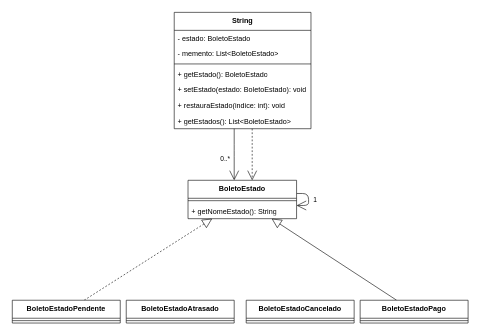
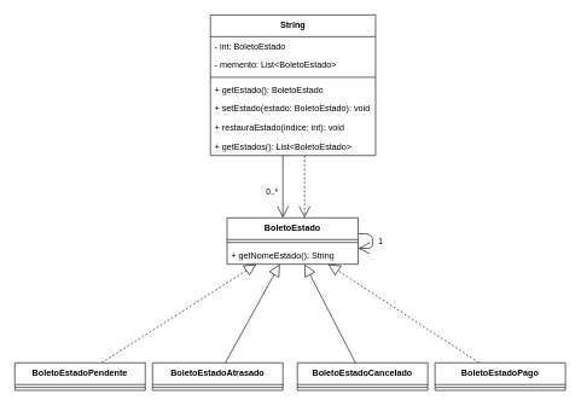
  <mxCell id="0" />
  <mxCell id="1" parent="0" />
  <mxCell id="2" style="edgeStyle=orthogonalEdgeStyle;jumpSize=6;html=1;endArrow=open;endFill=0;endSize=14;" parent="1" source="5" target="15" edge="1"><mxGeometry relative="1" as="geometry"><Array as="points"><mxPoint x="390" y="250" /><mxPoint x="390" y="250" /></Array></mxGeometry></mxCell>
  <mxCell id="3" value="0..*" style="edgeLabel;html=1;align=center;verticalAlign=middle;resizable=0;points=[];" parent="2" vertex="1" connectable="0"><mxGeometry x="-0.103" y="1" relative="1" as="geometry"><mxPoint x="-17" y="10" as="offset" /></mxGeometry></mxCell>
  <mxCell id="4" style="edgeStyle=orthogonalEdgeStyle;jumpSize=6;html=1;endArrow=open;endFill=0;endSize=14;dashed=1;" parent="1" source="5" target="15" edge="1"><mxGeometry relative="1" as="geometry"><Array as="points"><mxPoint x="420" y="250" /><mxPoint x="420" y="250" /></Array></mxGeometry></mxCell>
  <mxCell id="5" value="String" style="swimlane;fontStyle=1;align=center;verticalAlign=top;childLayout=stackLayout;horizontal=1;startSize=30;horizontalStack=0;resizeParent=1;resizeParentMax=0;resizeLast=0;collapsible=0;marginBottom=0;whiteSpace=wrap;html=1;" parent="1" vertex="1"><mxGeometry x="290" y="20" width="228" height="194" as="geometry" /></mxCell>
- <mxCell id="6" value="- estado: BoletoEstado" style="text;strokeColor=none;fillColor=none;align=left;verticalAlign=top;spacingLeft=4;spacingRight=4;overflow=hidden;rotatable=0;points=[[0,0.5],[1,0.5]];portConstraint=eastwest;whiteSpace=wrap;html=1;" parent="5" vertex="1"><mxGeometry y="30" width="228" height="26" as="geometry" /></mxCell>
+ <mxCell id="6" value="- int: BoletoEstado" style="text;strokeColor=none;fillColor=none;align=left;verticalAlign=top;spacingLeft=4;spacingRight=4;overflow=hidden;rotatable=0;points=[[0,0.5],[1,0.5]];portConstraint=eastwest;whiteSpace=wrap;html=1;" parent="5" vertex="1"><mxGeometry y="30" width="228" height="26" as="geometry" /></mxCell>
  <mxCell id="7" value="- memento: List&amp;lt;BoletoEstado&amp;gt;" style="text;strokeColor=none;fillColor=none;align=left;verticalAlign=top;spacingLeft=4;spacingRight=4;overflow=hidden;rotatable=0;points=[[0,0.5],[1,0.5]];portConstraint=eastwest;whiteSpace=wrap;html=1;" parent="5" vertex="1"><mxGeometry y="56" width="228" height="26" as="geometry" /></mxCell>
  <mxCell id="8" value="" style="line;strokeWidth=1;fillColor=none;align=left;verticalAlign=middle;spacingTop=-1;spacingLeft=3;spacingRight=3;rotatable=0;labelPosition=right;points=[];portConstraint=eastwest;strokeColor=inherit;" parent="5" vertex="1"><mxGeometry y="82" width="228" height="8" as="geometry" /></mxCell>
  <mxCell id="9" value="+ getEstado(): BoletoEstado" style="text;strokeColor=none;fillColor=none;align=left;verticalAlign=top;spacingLeft=4;spacingRight=4;overflow=hidden;rotatable=0;points=[[0,0.5],[1,0.5]];portConstraint=eastwest;whiteSpace=wrap;html=1;" parent="5" vertex="1"><mxGeometry y="90" width="228" height="26" as="geometry" /></mxCell>
  <mxCell id="10" value="+ setEstado(estado: BoletoEstado): void" style="text;strokeColor=none;fillColor=none;align=left;verticalAlign=top;spacingLeft=4;spacingRight=4;overflow=hidden;rotatable=0;points=[[0,0.5],[1,0.5]];portConstraint=eastwest;whiteSpace=wrap;html=1;" parent="5" vertex="1"><mxGeometry y="116" width="228" height="26" as="geometry" /></mxCell>
  <mxCell id="11" value="+ restauraEstado(indice: int): void" style="text;strokeColor=none;fillColor=none;align=left;verticalAlign=top;spacingLeft=4;spacingRight=4;overflow=hidden;rotatable=0;points=[[0,0.5],[1,0.5]];portConstraint=eastwest;whiteSpace=wrap;html=1;" parent="5" vertex="1"><mxGeometry y="142" width="228" height="26" as="geometry" /></mxCell>
  <mxCell id="12" value="+ getEstados(): List&amp;lt;BoletoEstado&amp;gt;" style="text;strokeColor=none;fillColor=none;align=left;verticalAlign=top;spacingLeft=4;spacingRight=4;overflow=hidden;rotatable=0;points=[[0,0.5],[1,0.5]];portConstraint=eastwest;whiteSpace=wrap;html=1;" parent="5" vertex="1"><mxGeometry y="168" width="228" height="26" as="geometry" /></mxCell>
  <mxCell id="13" style="edgeStyle=orthogonalEdgeStyle;jumpSize=6;html=1;endArrow=open;endFill=0;endSize=14;" parent="1" source="15" target="15" edge="1"><mxGeometry relative="1" as="geometry"><Array as="points"><mxPoint x="480" y="320" /></Array></mxGeometry></mxCell>
  <mxCell id="14" value="1" style="edgeLabel;html=1;align=center;verticalAlign=middle;resizable=0;points=[];" parent="13" vertex="1" connectable="0"><mxGeometry x="0.323" relative="1" as="geometry"><mxPoint x="10" y="-10" as="offset" /></mxGeometry></mxCell>
  <mxCell id="15" value="BoletoEstado" style="swimlane;fontStyle=1;align=center;verticalAlign=top;childLayout=stackLayout;horizontal=1;startSize=30;horizontalStack=0;resizeParent=1;resizeParentMax=0;resizeLast=0;collapsible=0;marginBottom=0;whiteSpace=wrap;html=1;" parent="1" vertex="1"><mxGeometry x="313" y="300" width="181" height="64" as="geometry" /></mxCell>
  <mxCell id="16" value="" style="line;strokeWidth=1;fillColor=none;align=left;verticalAlign=middle;spacingTop=-1;spacingLeft=3;spacingRight=3;rotatable=0;labelPosition=right;points=[];portConstraint=eastwest;strokeColor=inherit;" parent="15" vertex="1"><mxGeometry y="30" width="181" height="8" as="geometry" /></mxCell>
  <mxCell id="17" value="+ getNomeEstado(): String" style="text;strokeColor=none;fillColor=none;align=left;verticalAlign=top;spacingLeft=4;spacingRight=4;overflow=hidden;rotatable=0;points=[[0,0.5],[1,0.5]];portConstraint=eastwest;whiteSpace=wrap;html=1;" parent="15" vertex="1"><mxGeometry y="38" width="181" height="26" as="geometry" /></mxCell>
+ <mxCell id="18" style="edgeStyle=none;jumpSize=6;html=1;endArrow=block;endFill=0;endSize=14;" parent="1" source="19" target="15" edge="1"><mxGeometry relative="1" as="geometry" /></mxCell>
  <mxCell id="19" value="BoletoEstadoAtrasado" style="swimlane;fontStyle=1;align=center;verticalAlign=top;childLayout=stackLayout;horizontal=1;startSize=30;horizontalStack=0;resizeParent=1;resizeParentMax=0;resizeLast=0;collapsible=0;marginBottom=0;whiteSpace=wrap;html=1;" parent="1" vertex="1"><mxGeometry x="210" y="500" width="180" height="38" as="geometry" /></mxCell>
  <mxCell id="20" value="" style="line;strokeWidth=1;fillColor=none;align=left;verticalAlign=middle;spacingTop=-1;spacingLeft=3;spacingRight=3;rotatable=0;labelPosition=right;points=[];portConstraint=eastwest;strokeColor=inherit;" parent="19" vertex="1"><mxGeometry y="30" width="180" height="8" as="geometry" /></mxCell>
+ <mxCell id="21" style="edgeStyle=none;html=1;endArrow=block;endFill=0;jumpSize=6;endSize=14;" parent="1" source="22" target="15" edge="1"><mxGeometry relative="1" as="geometry" /></mxCell>
  <mxCell id="22" value="BoletoEstadoCancelado" style="swimlane;fontStyle=1;align=center;verticalAlign=top;childLayout=stackLayout;horizontal=1;startSize=30;horizontalStack=0;resizeParent=1;resizeParentMax=0;resizeLast=0;collapsible=0;marginBottom=0;whiteSpace=wrap;html=1;" parent="1" vertex="1"><mxGeometry x="410" y="500" width="180" height="38" as="geometry" /></mxCell>
  <mxCell id="23" value="" style="line;strokeWidth=1;fillColor=none;align=left;verticalAlign=middle;spacingTop=-1;spacingLeft=3;spacingRight=3;rotatable=0;labelPosition=right;points=[];portConstraint=eastwest;strokeColor=inherit;" parent="22" vertex="1"><mxGeometry y="30" width="180" height="8" as="geometry" /></mxCell>
- <mxCell id="24" style="edgeStyle=none;jumpSize=6;html=1;endArrow=block;endFill=0;endSize=14;" parent="1" source="25" target="15" edge="1"><mxGeometry relative="1" as="geometry" /></mxCell>
+ <mxCell id="24" style="edgeStyle=none;jumpSize=6;html=1;endArrow=block;endFill=0;endSize=14;dashed=1;" parent="1" source="25" target="15" edge="1"><mxGeometry relative="1" as="geometry" /></mxCell>
  <mxCell id="25" value="BoletoEstadoPago" style="swimlane;fontStyle=1;align=center;verticalAlign=top;childLayout=stackLayout;horizontal=1;startSize=30;horizontalStack=0;resizeParent=1;resizeParentMax=0;resizeLast=0;collapsible=0;marginBottom=0;whiteSpace=wrap;html=1;" parent="1" vertex="1"><mxGeometry x="600" y="500" width="180" height="38" as="geometry" /></mxCell>
  <mxCell id="26" value="" style="line;strokeWidth=1;fillColor=none;align=left;verticalAlign=middle;spacingTop=-1;spacingLeft=3;spacingRight=3;rotatable=0;labelPosition=right;points=[];portConstraint=eastwest;strokeColor=inherit;" parent="25" vertex="1"><mxGeometry y="30" width="180" height="8" as="geometry" /></mxCell>
  <mxCell id="27" style="edgeStyle=none;jumpSize=6;html=1;endArrow=block;endFill=0;endSize=14;dashed=1;" parent="1" source="28" target="15" edge="1"><mxGeometry relative="1" as="geometry" /></mxCell>
  <mxCell id="28" value="BoletoEstadoPendente" style="swimlane;fontStyle=1;align=center;verticalAlign=top;childLayout=stackLayout;horizontal=1;startSize=30;horizontalStack=0;resizeParent=1;resizeParentMax=0;resizeLast=0;collapsible=0;marginBottom=0;whiteSpace=wrap;html=1;" parent="1" vertex="1"><mxGeometry x="20" y="500" width="180" height="38" as="geometry" /></mxCell>
  <mxCell id="29" value="" style="line;strokeWidth=1;fillColor=none;align=left;verticalAlign=middle;spacingTop=-1;spacingLeft=3;spacingRight=3;rotatable=0;labelPosition=right;points=[];portConstraint=eastwest;strokeColor=inherit;" parent="28" vertex="1"><mxGeometry y="30" width="180" height="8" as="geometry" /></mxCell>
